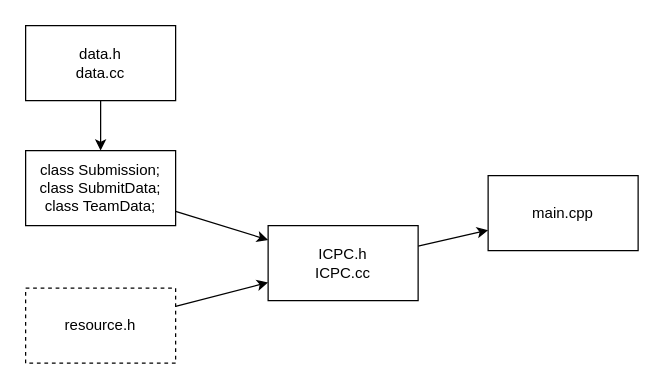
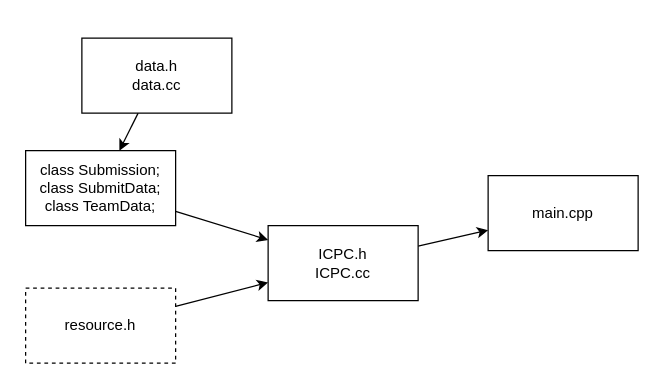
  <mxCell id="0" />
  <mxCell id="1" parent="0" />
  <mxCell id="2" value="" style="edgeStyle=none;html=1;" edge="1" parent="1" source="3" target="7"><mxGeometry relative="1" as="geometry" /></mxCell>
  <mxCell id="3" value="resource.h" style="whiteSpace=wrap;html=1;dashed=1;" vertex="1" parent="1"><mxGeometry x="20" y="230" width="120" height="60" as="geometry" /></mxCell>
  <mxCell id="4" value="" style="edgeStyle=none;html=1;" edge="1" parent="1" source="5" target="10"><mxGeometry relative="1" as="geometry" /></mxCell>
- <mxCell id="5" value="data.h&lt;br&gt;data.cc" style="whiteSpace=wrap;html=1;" vertex="1" parent="1"><mxGeometry x="20" y="20" width="120" height="60" as="geometry" /></mxCell>
+ <mxCell id="5" value="data.h&lt;br&gt;data.cc" style="whiteSpace=wrap;html=1;" vertex="1" parent="1"><mxGeometry x="65" y="30" width="120" height="60" as="geometry" /></mxCell>
  <mxCell id="6" value="" style="edgeStyle=none;html=1;" edge="1" parent="1" source="7" target="8"><mxGeometry relative="1" as="geometry" /></mxCell>
  <mxCell id="7" value="ICPC.h&lt;br&gt;ICPC.cc" style="whiteSpace=wrap;html=1;" vertex="1" parent="1"><mxGeometry x="214" y="180" width="120" height="60" as="geometry" /></mxCell>
  <mxCell id="8" value="main.cpp" style="whiteSpace=wrap;html=1;" vertex="1" parent="1"><mxGeometry x="390" y="140" width="120" height="60" as="geometry" /></mxCell>
  <mxCell id="9" value="" style="edgeStyle=none;html=1;" edge="1" parent="1" source="10" target="7"><mxGeometry relative="1" as="geometry" /></mxCell>
  <mxCell id="10" value="class Submission;&lt;br&gt;class SubmitData;&lt;br&gt;class TeamData;" style="whiteSpace=wrap;html=1;" vertex="1" parent="1"><mxGeometry x="20" y="120" width="120" height="60" as="geometry" /></mxCell>
